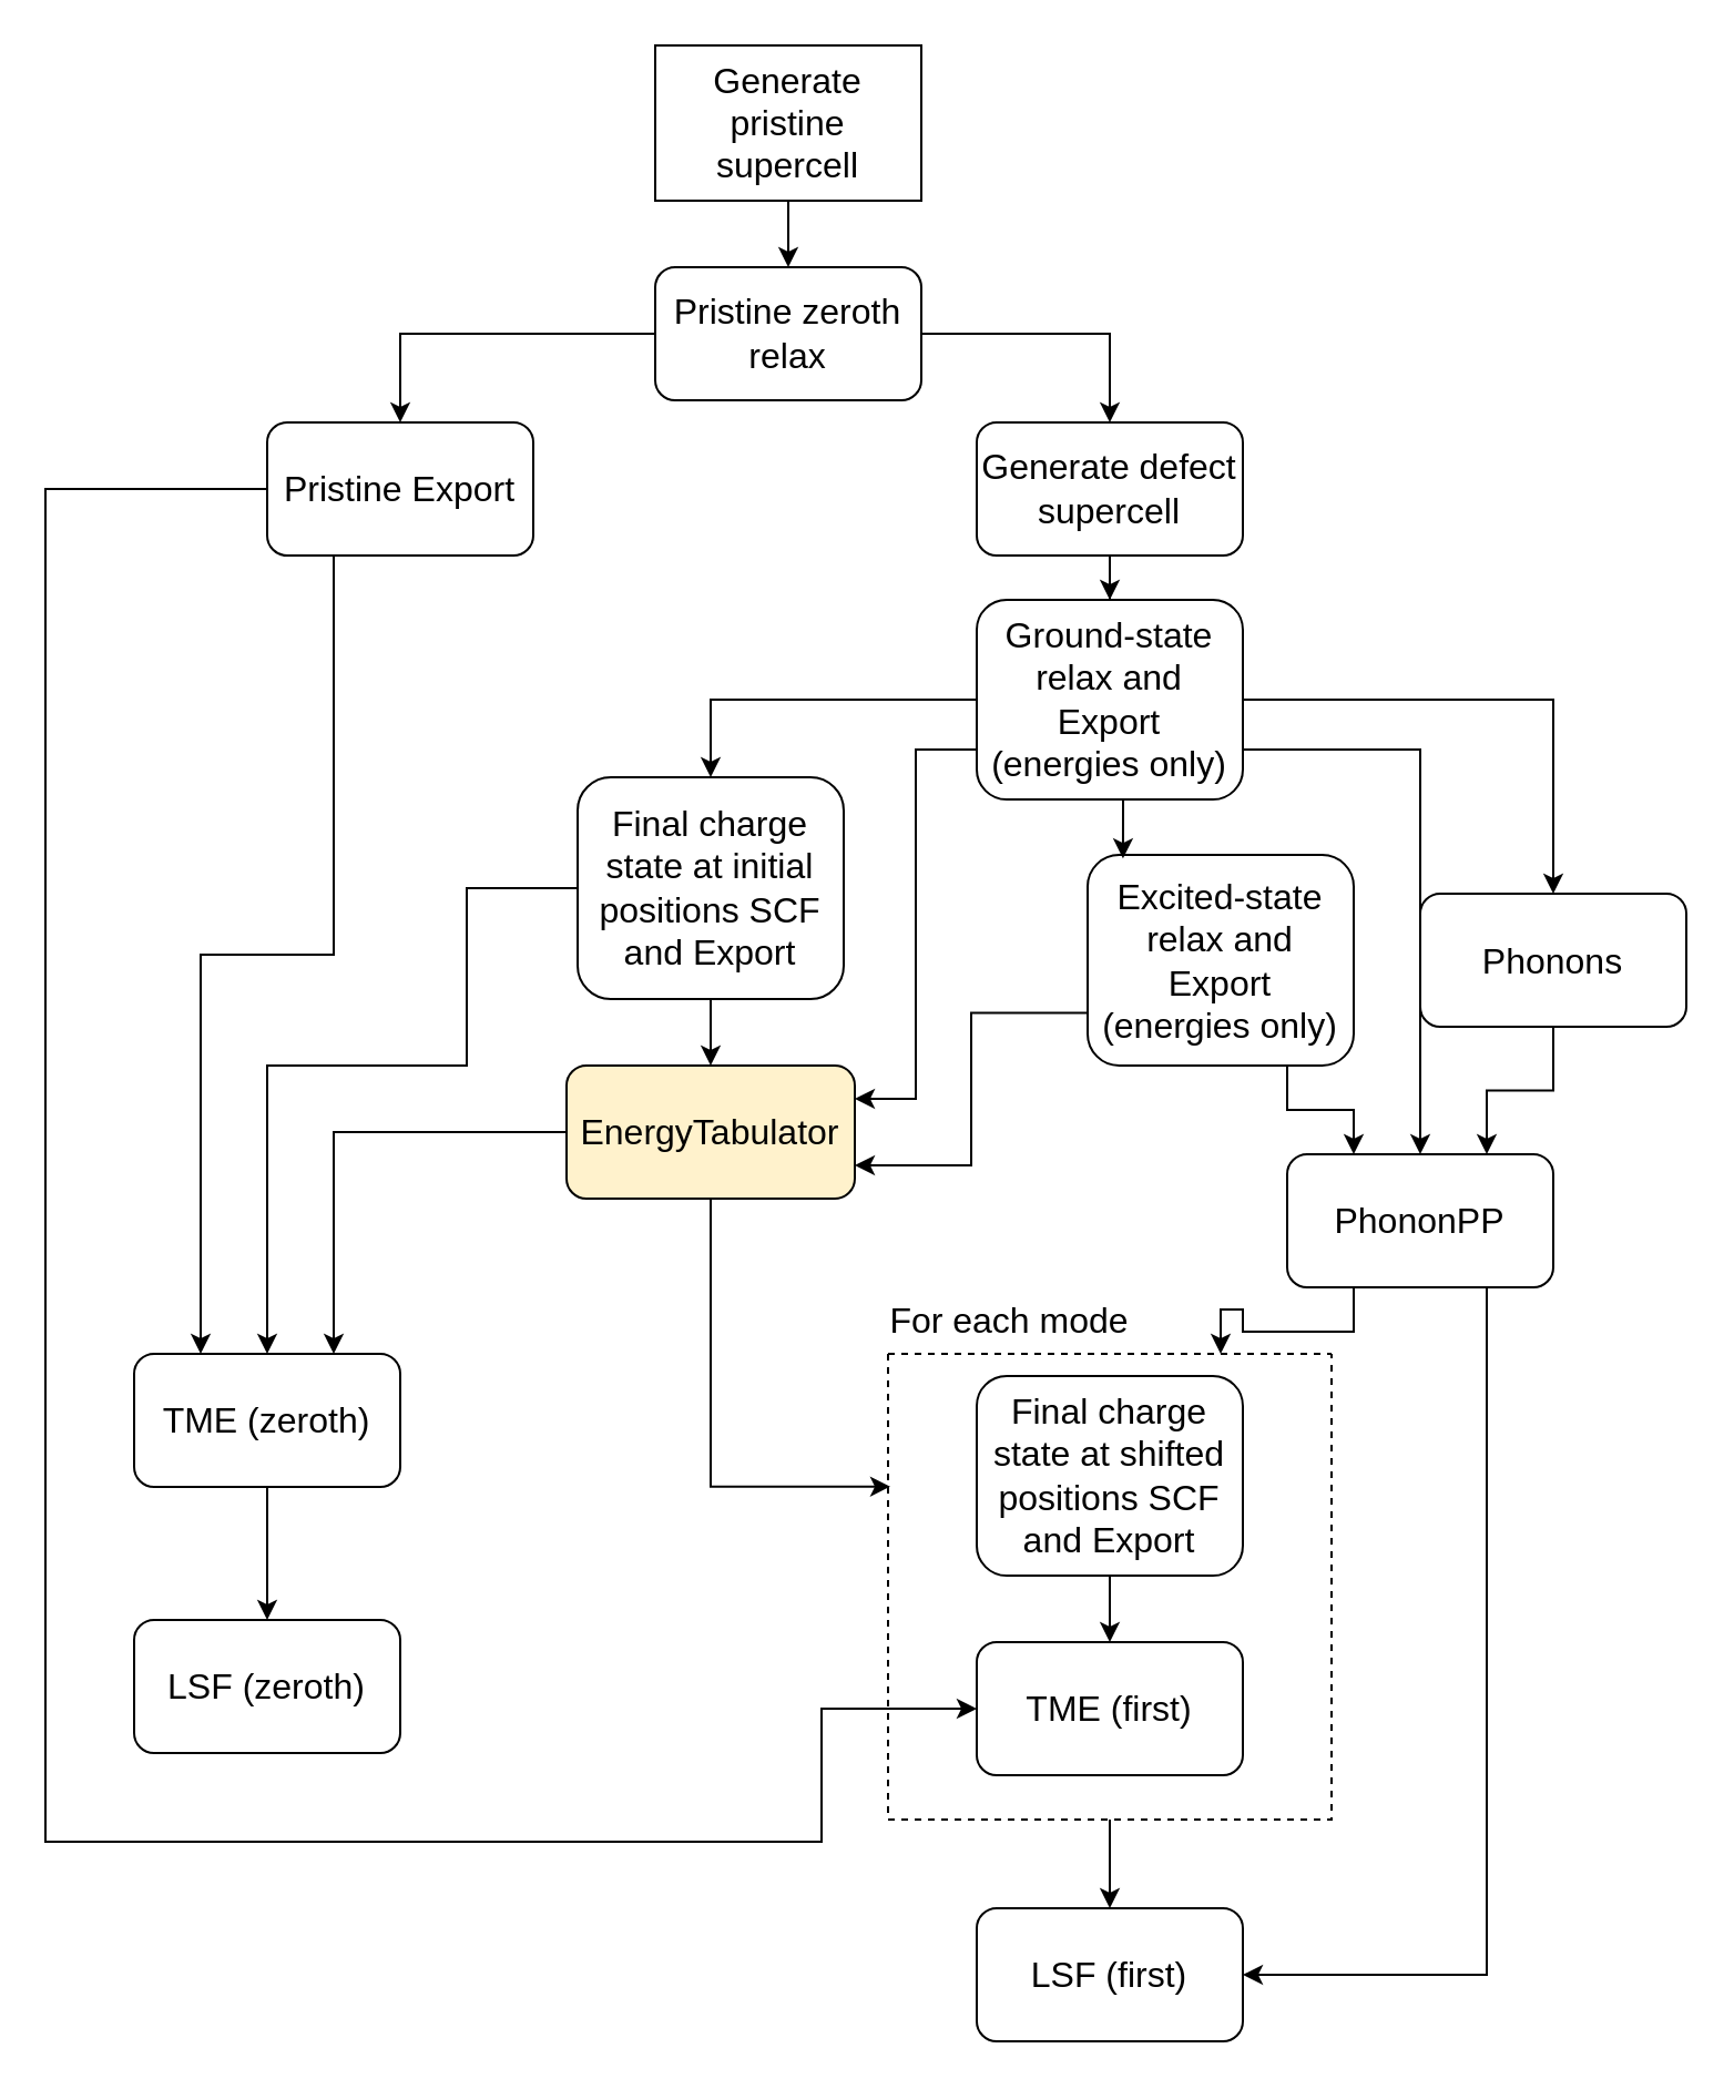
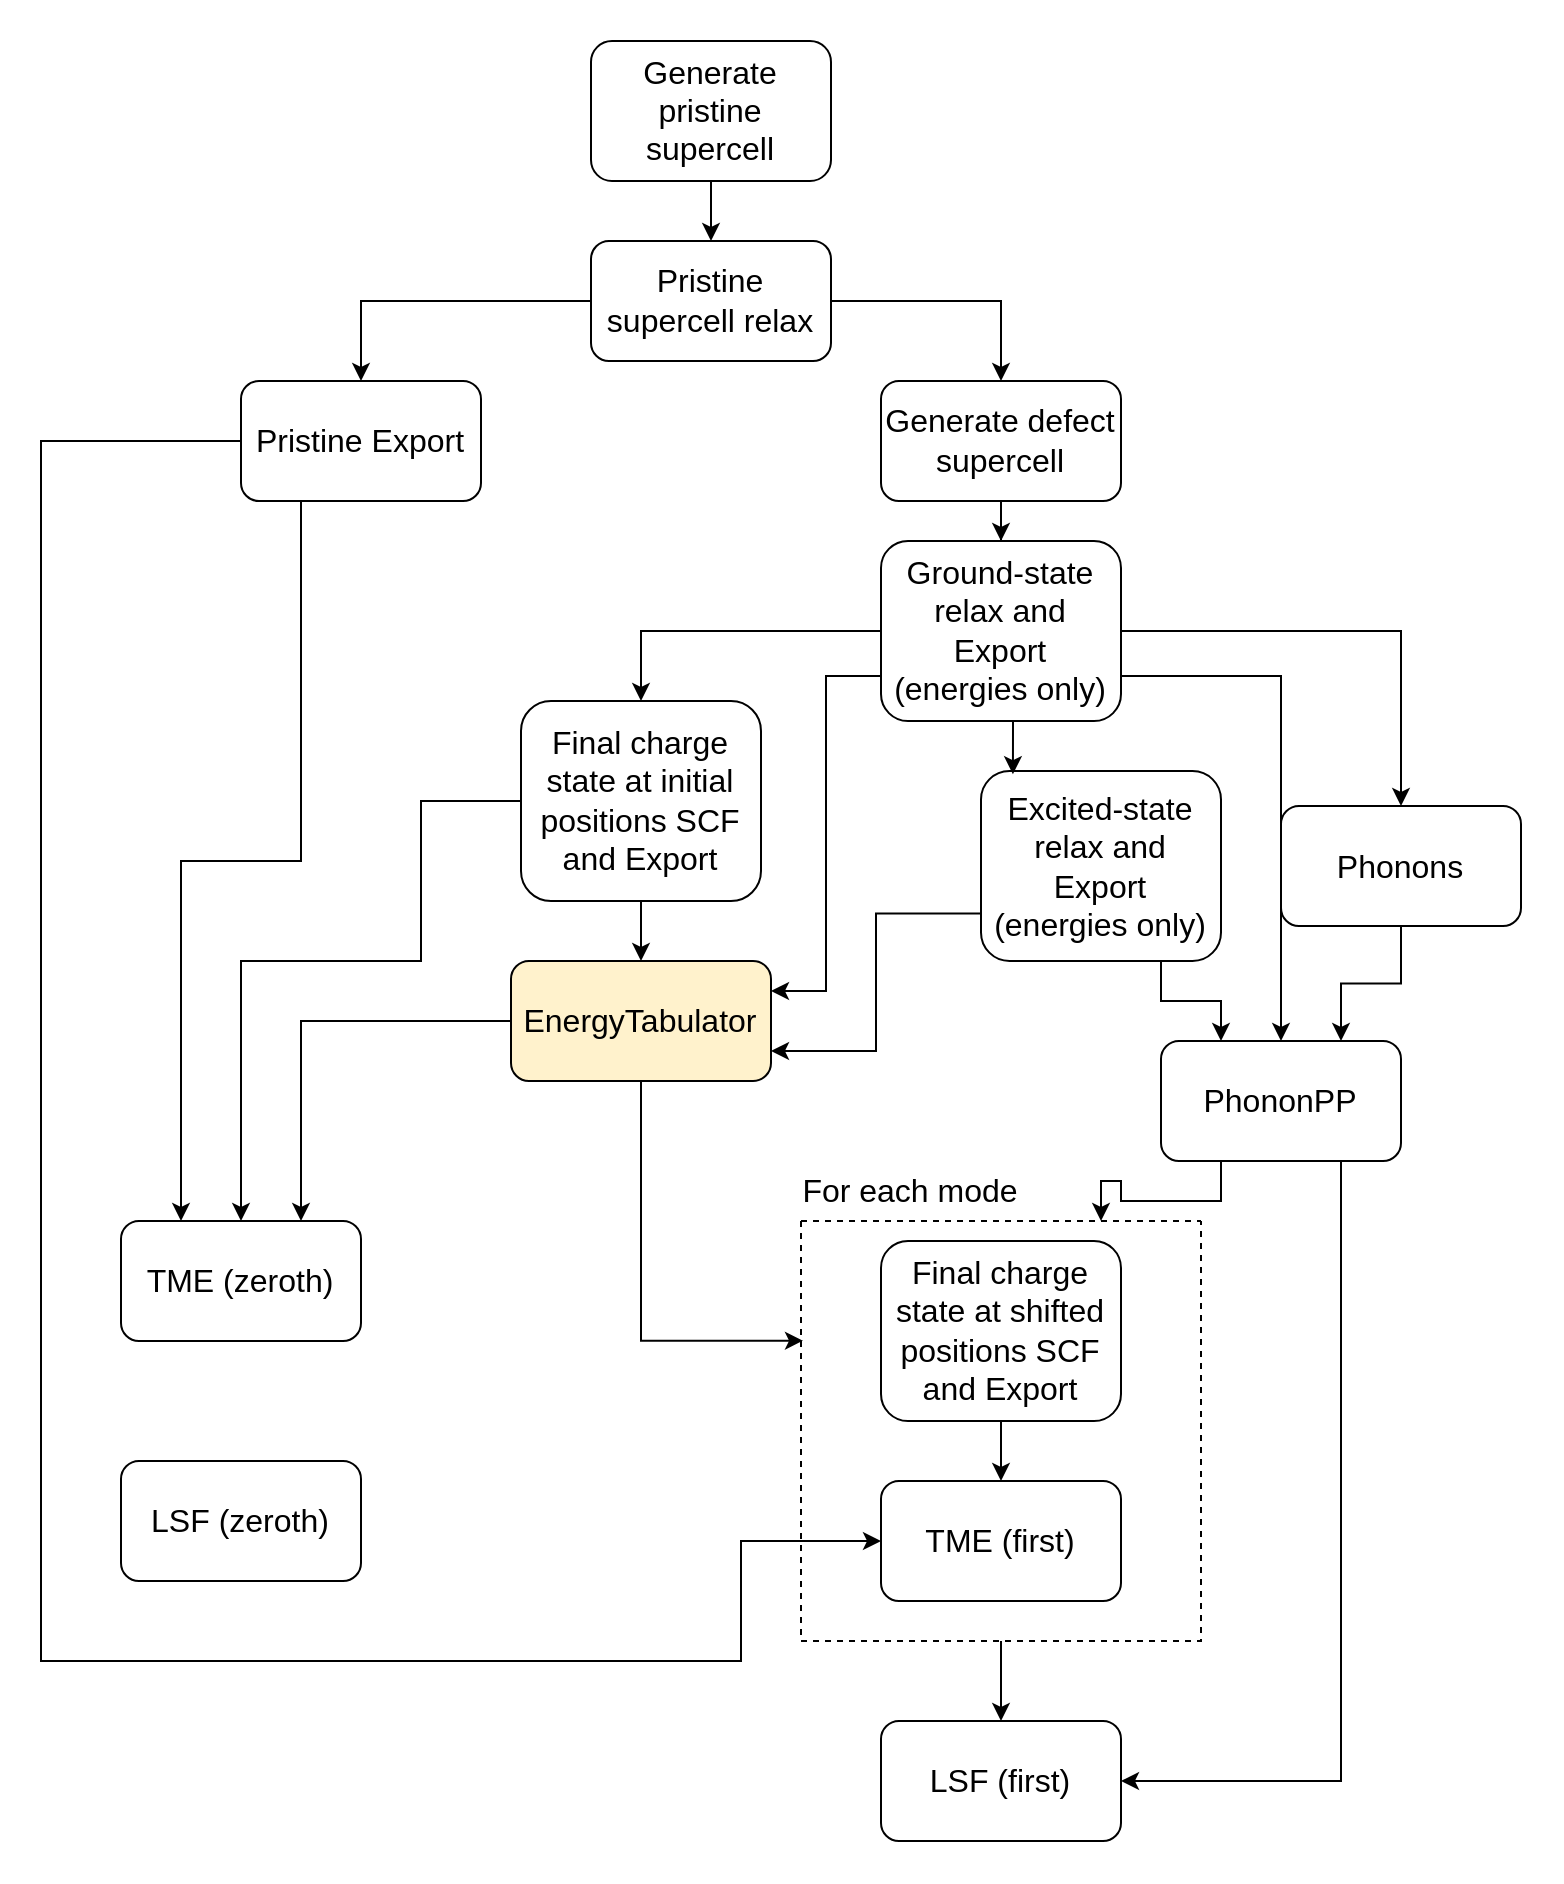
  <mxCell id="0" />
  <mxCell id="1" parent="0" />
  <mxCell id="2" value="" style="edgeStyle=orthogonalEdgeStyle;rounded=0;orthogonalLoop=1;jettySize=auto;html=1;" parent="1" edge="1"><mxGeometry relative="1" as="geometry"><mxPoint x="360" y="740" as="targetPoint" /></mxGeometry></mxCell>
  <mxCell id="3" style="edgeStyle=orthogonalEdgeStyle;rounded=0;orthogonalLoop=1;jettySize=auto;html=1;exitX=0;exitY=0.5;exitDx=0;exitDy=0;" parent="1" edge="1"><mxGeometry relative="1" as="geometry"><mxPoint x="300" y="770" as="sourcePoint" /></mxGeometry></mxCell>
  <mxCell id="4" style="edgeStyle=orthogonalEdgeStyle;rounded=0;orthogonalLoop=1;jettySize=auto;html=1;exitX=0;exitY=0.5;exitDx=0;exitDy=0;entryX=0.5;entryY=0;entryDx=0;entryDy=0;fontSize=16;" edge="1" parent="1" source="6" target="35"><mxGeometry relative="1" as="geometry"><Array as="points"><mxPoint x="210" y="400" /><mxPoint x="210" y="480" /><mxPoint x="120" y="480" /></Array></mxGeometry></mxCell>
  <mxCell id="5" value="" style="edgeStyle=orthogonalEdgeStyle;rounded=0;orthogonalLoop=1;jettySize=auto;html=1;" edge="1" parent="1" source="6" target="33"><mxGeometry relative="1" as="geometry" /></mxCell>
  <mxCell id="6" value="Final charge state at initial positions SCF and Export" style="rounded=1;whiteSpace=wrap;html=1;fontSize=16;" vertex="1" parent="1"><mxGeometry x="260" y="350" width="120" height="100" as="geometry" /></mxCell>
  <mxCell id="7" style="edgeStyle=orthogonalEdgeStyle;rounded=0;orthogonalLoop=1;jettySize=auto;html=1;exitX=0.75;exitY=1;exitDx=0;exitDy=0;entryX=0.25;entryY=0;entryDx=0;entryDy=0;fontSize=16;" edge="1" parent="1" source="9" target="30"><mxGeometry relative="1" as="geometry" /></mxCell>
  <mxCell id="8" style="edgeStyle=orthogonalEdgeStyle;rounded=0;orthogonalLoop=1;jettySize=auto;html=1;exitX=0;exitY=0.75;exitDx=0;exitDy=0;entryX=1;entryY=0.75;entryDx=0;entryDy=0;fontSize=16;" edge="1" parent="1" source="9" target="33"><mxGeometry relative="1" as="geometry" /></mxCell>
  <mxCell id="9" value="Excited-state relax and Export (energies only)" style="rounded=1;whiteSpace=wrap;html=1;fontSize=16;spacingRight=4;spacingLeft=4;" vertex="1" parent="1"><mxGeometry x="490" y="385" width="120" height="95" as="geometry" /></mxCell>
  <mxCell id="10" style="edgeStyle=orthogonalEdgeStyle;rounded=0;orthogonalLoop=1;jettySize=auto;html=1;fontSize=16;" edge="1" parent="1" source="15" target="27"><mxGeometry relative="1" as="geometry" /></mxCell>
  <mxCell id="11" style="edgeStyle=orthogonalEdgeStyle;rounded=0;orthogonalLoop=1;jettySize=auto;html=1;exitX=0.5;exitY=1;exitDx=0;exitDy=0;entryX=0.133;entryY=0.017;entryDx=0;entryDy=0;entryPerimeter=0;fontSize=16;" edge="1" parent="1" source="15" target="9"><mxGeometry relative="1" as="geometry" /></mxCell>
  <mxCell id="12" style="edgeStyle=orthogonalEdgeStyle;rounded=0;orthogonalLoop=1;jettySize=auto;html=1;fontSize=16;entryX=0.5;entryY=0;entryDx=0;entryDy=0;" edge="1" parent="1" source="15" target="6"><mxGeometry relative="1" as="geometry" /></mxCell>
  <mxCell id="13" style="edgeStyle=orthogonalEdgeStyle;rounded=0;orthogonalLoop=1;jettySize=auto;html=1;exitX=0;exitY=0.75;exitDx=0;exitDy=0;entryX=1;entryY=0.25;entryDx=0;entryDy=0;fontSize=16;" edge="1" parent="1" source="15" target="33"><mxGeometry relative="1" as="geometry" /></mxCell>
  <mxCell id="14" style="edgeStyle=orthogonalEdgeStyle;rounded=0;orthogonalLoop=1;jettySize=auto;html=1;exitX=1;exitY=0.75;exitDx=0;exitDy=0;fontSize=16;" edge="1" parent="1" source="15" target="30"><mxGeometry relative="1" as="geometry" /></mxCell>
  <mxCell id="15" value="Ground-state relax and Export (energies only)" style="rounded=1;whiteSpace=wrap;html=1;fontSize=16;spacingRight=4;spacingLeft=4;" vertex="1" parent="1"><mxGeometry x="440" y="270" width="120" height="90" as="geometry" /></mxCell>
  <mxCell id="16" value="" style="edgeStyle=orthogonalEdgeStyle;rounded=0;orthogonalLoop=1;jettySize=auto;html=1;fontSize=16;" edge="1" parent="1" source="17" target="20"><mxGeometry relative="1" as="geometry" /></mxCell>
- <mxCell id="17" value="Generate pristine supercell" style="whiteSpace=wrap;html=1;fontSize=16;rounded=0;" vertex="1" parent="1"><mxGeometry x="295" y="20" width="120" height="70" as="geometry" /></mxCell>
+ <mxCell id="17" value="Generate pristine supercell" style="rounded=1;whiteSpace=wrap;html=1;fontSize=16;" vertex="1" parent="1"><mxGeometry x="295" y="20" width="120" height="70" as="geometry" /></mxCell>
  <mxCell id="18" style="edgeStyle=orthogonalEdgeStyle;rounded=0;orthogonalLoop=1;jettySize=auto;html=1;exitX=1;exitY=0.5;exitDx=0;exitDy=0;fontSize=16;" edge="1" parent="1" source="20" target="22"><mxGeometry relative="1" as="geometry" /></mxCell>
  <mxCell id="19" style="edgeStyle=orthogonalEdgeStyle;rounded=0;orthogonalLoop=1;jettySize=auto;html=1;exitX=0;exitY=0.5;exitDx=0;exitDy=0;entryX=0.5;entryY=0;entryDx=0;entryDy=0;fontSize=16;" edge="1" parent="1" source="20" target="25"><mxGeometry relative="1" as="geometry" /></mxCell>
- <mxCell id="20" value="Pristine zeroth relax" style="rounded=1;whiteSpace=wrap;html=1;fontSize=16;" vertex="1" parent="1"><mxGeometry x="295" y="120" width="120" height="60" as="geometry" /></mxCell>
+ <mxCell id="20" value="Pristine supercell relax" style="rounded=1;whiteSpace=wrap;html=1;fontSize=16;" vertex="1" parent="1"><mxGeometry x="295" y="120" width="120" height="60" as="geometry" /></mxCell>
  <mxCell id="21" value="" style="edgeStyle=orthogonalEdgeStyle;rounded=0;orthogonalLoop=1;jettySize=auto;html=1;fontSize=16;" edge="1" parent="1" source="22" target="15"><mxGeometry relative="1" as="geometry" /></mxCell>
  <mxCell id="22" value="Generate defect supercell" style="rounded=1;whiteSpace=wrap;html=1;fontSize=16;" vertex="1" parent="1"><mxGeometry x="440" y="190" width="120" height="60" as="geometry" /></mxCell>
  <mxCell id="23" style="edgeStyle=orthogonalEdgeStyle;rounded=0;orthogonalLoop=1;jettySize=auto;html=1;exitX=0.25;exitY=1;exitDx=0;exitDy=0;entryX=0.25;entryY=0;entryDx=0;entryDy=0;fontSize=16;" edge="1" parent="1" source="25" target="35"><mxGeometry relative="1" as="geometry" /></mxCell>
  <mxCell id="24" style="edgeStyle=orthogonalEdgeStyle;rounded=0;orthogonalLoop=1;jettySize=auto;html=1;exitX=0;exitY=0.5;exitDx=0;exitDy=0;entryX=0;entryY=0.5;entryDx=0;entryDy=0;fontSize=16;" edge="1" parent="1" source="25" target="41"><mxGeometry relative="1" as="geometry"><Array as="points"><mxPoint x="20" y="220" /><mxPoint x="20" y="830" /><mxPoint x="370" y="830" /><mxPoint x="370" y="770" /></Array></mxGeometry></mxCell>
  <mxCell id="25" value="Pristine Export" style="rounded=1;whiteSpace=wrap;html=1;fontSize=16;" vertex="1" parent="1"><mxGeometry x="120" y="190" width="120" height="60" as="geometry" /></mxCell>
  <mxCell id="26" style="edgeStyle=orthogonalEdgeStyle;rounded=0;orthogonalLoop=1;jettySize=auto;html=1;exitX=0.5;exitY=1;exitDx=0;exitDy=0;entryX=0.75;entryY=0;entryDx=0;entryDy=0;fontSize=16;" edge="1" parent="1" source="27" target="30"><mxGeometry relative="1" as="geometry" /></mxCell>
  <mxCell id="27" value="Phonons" style="rounded=1;whiteSpace=wrap;html=1;fontSize=16;" vertex="1" parent="1"><mxGeometry x="640" y="402.5" width="120" height="60" as="geometry" /></mxCell>
  <mxCell id="28" style="edgeStyle=orthogonalEdgeStyle;rounded=0;orthogonalLoop=1;jettySize=auto;html=1;exitX=0.75;exitY=1;exitDx=0;exitDy=0;entryX=1;entryY=0.5;entryDx=0;entryDy=0;fontSize=16;" edge="1" parent="1" source="30" target="43"><mxGeometry relative="1" as="geometry" /></mxCell>
  <mxCell id="29" style="edgeStyle=orthogonalEdgeStyle;rounded=0;orthogonalLoop=1;jettySize=auto;html=1;exitX=0.25;exitY=1;exitDx=0;exitDy=0;entryX=0.75;entryY=0;entryDx=0;entryDy=0;fontSize=16;" edge="1" parent="1" source="30" target="38"><mxGeometry relative="1" as="geometry" /></mxCell>
  <mxCell id="30" value="PhononPP" style="rounded=1;whiteSpace=wrap;html=1;fontSize=16;" vertex="1" parent="1"><mxGeometry x="580" y="520" width="120" height="60" as="geometry" /></mxCell>
  <mxCell id="31" style="edgeStyle=orthogonalEdgeStyle;rounded=0;orthogonalLoop=1;jettySize=auto;html=1;exitX=0;exitY=0.5;exitDx=0;exitDy=0;entryX=0.75;entryY=0;entryDx=0;entryDy=0;fontSize=16;" edge="1" parent="1" source="33" target="35"><mxGeometry relative="1" as="geometry" /></mxCell>
  <mxCell id="32" style="edgeStyle=orthogonalEdgeStyle;rounded=0;orthogonalLoop=1;jettySize=auto;html=1;exitX=0.5;exitY=1;exitDx=0;exitDy=0;entryX=0.005;entryY=0.285;entryDx=0;entryDy=0;entryPerimeter=0;fontSize=16;" edge="1" parent="1" source="33" target="38"><mxGeometry relative="1" as="geometry" /></mxCell>
  <mxCell id="33" value="EnergyTabulator" style="rounded=1;whiteSpace=wrap;html=1;fontSize=16;spacingRight=4;spacingLeft=4;fillColor=#fff2cc;" vertex="1" parent="1"><mxGeometry x="255" y="480" width="130" height="60" as="geometry" /></mxCell>
- <mxCell id="34" style="edgeStyle=orthogonalEdgeStyle;rounded=0;orthogonalLoop=1;jettySize=auto;html=1;exitX=0.5;exitY=1;exitDx=0;exitDy=0;fontSize=16;" edge="1" parent="1" source="35" target="36"><mxGeometry relative="1" as="geometry" /></mxCell>
  <mxCell id="35" value="TME (zeroth)" style="rounded=1;whiteSpace=wrap;html=1;fontSize=16;" vertex="1" parent="1"><mxGeometry x="60" y="610" width="120" height="60" as="geometry" /></mxCell>
  <mxCell id="36" value="LSF (zeroth)" style="rounded=1;whiteSpace=wrap;html=1;fontSize=16;" vertex="1" parent="1"><mxGeometry x="60" y="730" width="120" height="60" as="geometry" /></mxCell>
  <mxCell id="37" value="" style="edgeStyle=orthogonalEdgeStyle;rounded=0;orthogonalLoop=1;jettySize=auto;html=1;fontSize=16;" edge="1" parent="1" source="38" target="43"><mxGeometry relative="1" as="geometry" /></mxCell>
  <mxCell id="38" value="" style="swimlane;startSize=0;fontSize=16;dashed=1;" vertex="1" parent="1"><mxGeometry x="400" y="610" width="200" height="210" as="geometry"><mxRectangle x="560" y="780" width="50" height="40" as="alternateBounds" /></mxGeometry></mxCell>
  <mxCell id="39" value="" style="edgeStyle=orthogonalEdgeStyle;rounded=0;orthogonalLoop=1;jettySize=auto;html=1;fontSize=16;" edge="1" parent="38" source="40" target="41"><mxGeometry relative="1" as="geometry" /></mxCell>
  <mxCell id="40" value="Final charge state at shifted positions SCF and Export" style="rounded=1;whiteSpace=wrap;html=1;spacingRight=4;spacingLeft=4;fontSize=16;" vertex="1" parent="38"><mxGeometry x="40" y="10" width="120" height="90" as="geometry" /></mxCell>
  <mxCell id="41" value="TME (first)" style="rounded=1;whiteSpace=wrap;html=1;spacingRight=4;spacingLeft=4;fontSize=16;" vertex="1" parent="38"><mxGeometry x="40" y="130" width="120" height="60" as="geometry" /></mxCell>
  <mxCell id="42" value="For each mode" style="text;html=1;strokeColor=none;fillColor=none;align=center;verticalAlign=middle;whiteSpace=wrap;rounded=0;fontSize=16;" vertex="1" parent="1"><mxGeometry x="400" y="580" width="110" height="30" as="geometry" /></mxCell>
  <mxCell id="43" value="LSF (first)" style="rounded=1;whiteSpace=wrap;html=1;fontSize=16;" vertex="1" parent="1"><mxGeometry x="440" y="860" width="120" height="60" as="geometry" /></mxCell>
